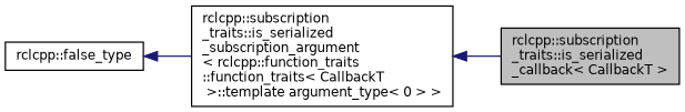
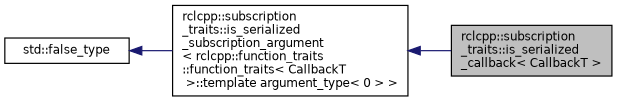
  digraph {
    rankdir=LR
    node [color=black fillcolor=white fontname=Helvetica fontsize=10 shape=record style=filled]
    edge [color=midnightblue dir=back fontname=Helvetica fontsize=10 labelfontname=Helvetica labelfontsize=10 style=solid]
    n1 [fillcolor=grey75 fontcolor=black height=0.2 label="rclcpp::subscription\l_traits::is_serialized\l_callback\< CallbackT \>" width=0.4]
    n2 [height=0.2 label="rclcpp::subscription\l_traits::is_serialized\l_subscription_argument\l\< rclcpp::function_traits\l::function_traits\< CallbackT\l \>::template argument_type\< 0 \> \>" width=0.4]
-   n3 [height=0.2 label="rclcpp::false_type" width=0.4]
+   n3 [height=0.2 label="std::false_type" width=0.4]
    n2 -> n1
    n3 -> n2
  }
